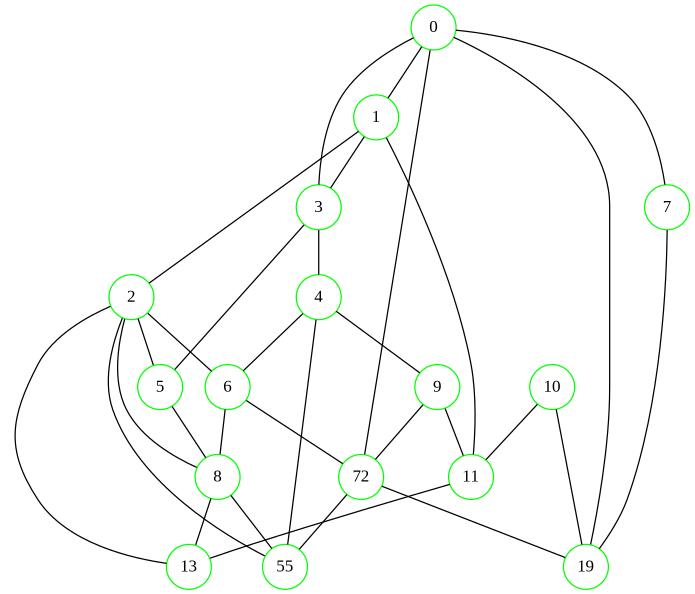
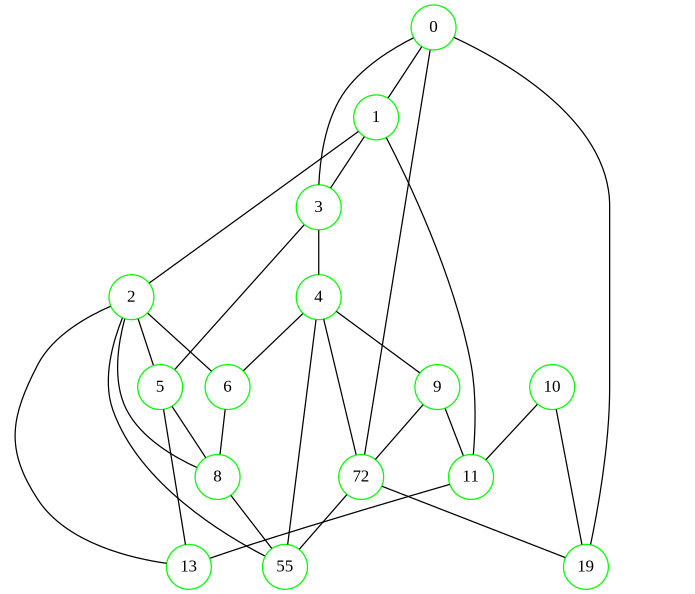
  graph {
    fontname="Liberation Serif"
    node [color=green fillcolor=white fixedsize=true fontname="Liberation Serif" shape=circle style=filled]
    edge [fontname="Liberation Serif"]
    0
    1
    n3 [label=19]
    3
    n5 [label=72]
-   7
    2
    11
    5
    4
    n11 [label=55]
    6
    8
    13
    10
    9
    0 -- 1
    0 -- n3
    0 -- 3
    0 -- n5
-   0 -- 7
    1 -- 3
    1 -- 2
    1 -- 11
    3 -- 5
    3 -- 4
    n5 -- n3
    n5 -- n11
-   7 -- n3
    2 -- 5
    2 -- n11
    2 -- 6
    2 -- 8
    2 -- 13
    11 -- 13
    5 -- 8
-   8 -- 13
-   6 -- n5
+   5 -- 13
+   4 -- n5
    4 -- n11
    4 -- 6
    4 -- 9
    6 -- 8
    8 -- n11
    10 -- n3
    10 -- 11
    9 -- n5
    9 -- 11
  }
